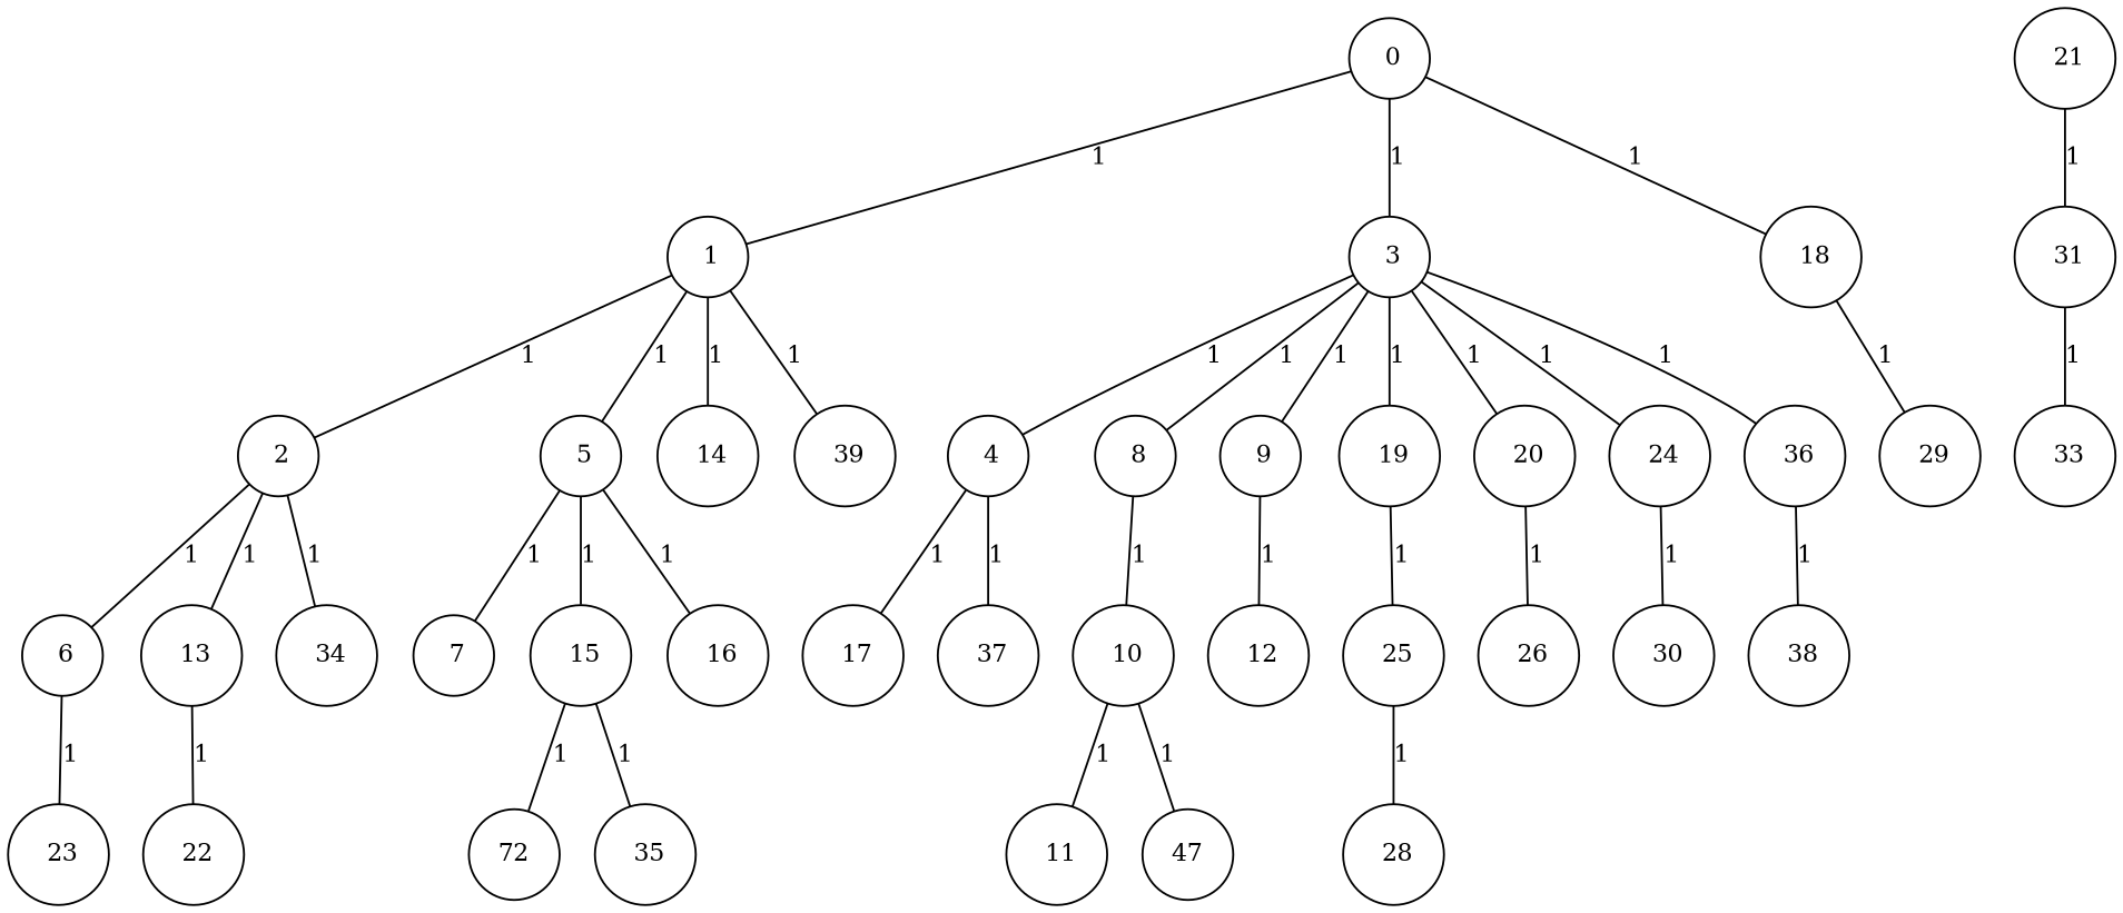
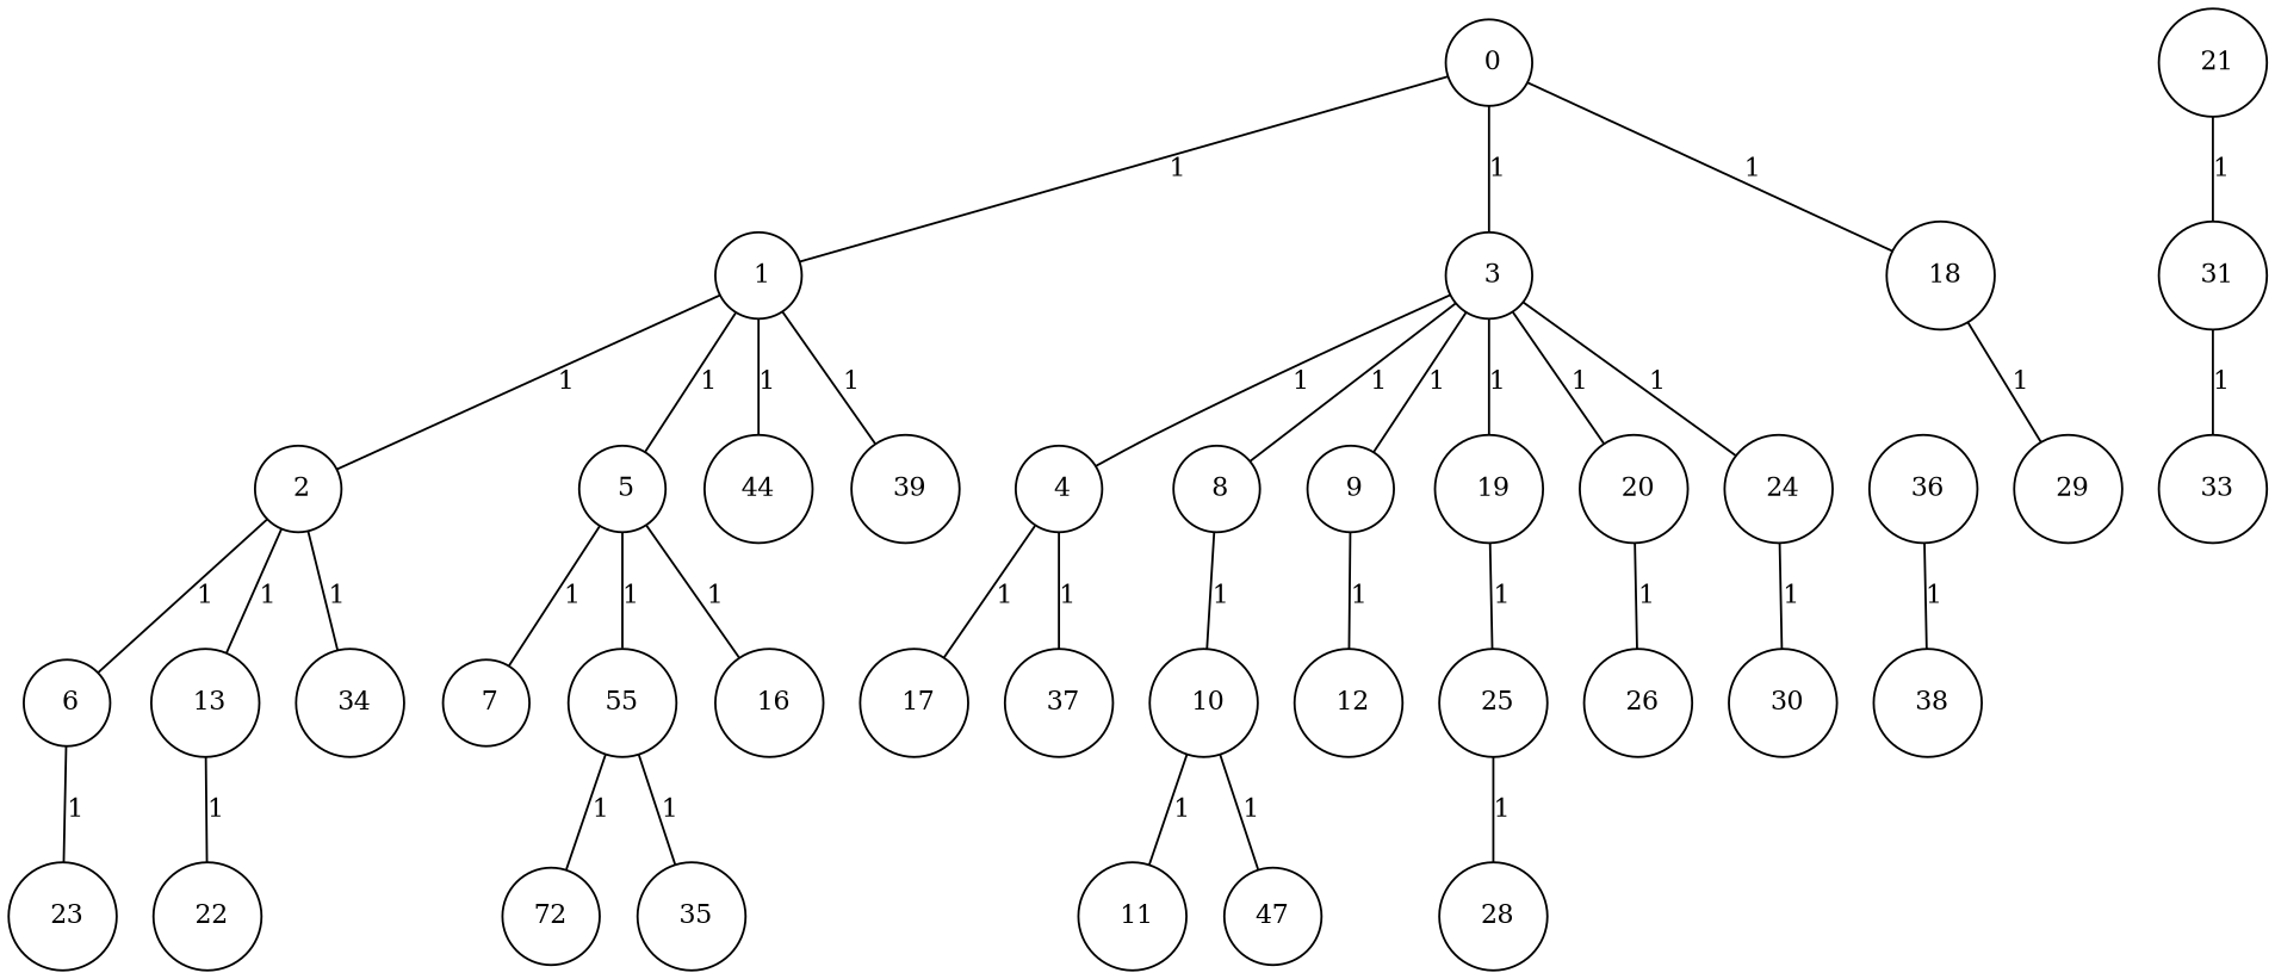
  graph {
    fixedsize="true;"
    node [color=black fontsize=12 hight=.12 shape=circle]
    edge [fontsize=12]
    n1 [label=" 0" width=.12]
    n2 [label=" 1" width=.12]
    n3 [label=" 3" width=.12]
    n4 [label=" 18" width=.12]
    n5 [label=" 2" width=.12]
    n6 [label=" 5" width=.12]
-   n7 [label=" 14" width=.12]
+   n7 [label=44 width=.12]
    n8 [label=" 39" width=.12]
    n9 [label=" 4" width=.12]
    n10 [label=" 8" width=.12]
    n11 [label=" 9" width=.12]
    n12 [label=" 19" width=.12]
    n13 [label=" 20" width=.12]
    n14 [label=" 24" width=.12]
    n15 [label=" 36" width=.12]
    n16 [label=" 29" width=.12]
    n17 [label=" 6" width=.12]
    n18 [label=" 13" width=.12]
    n19 [label=" 34" width=.12]
    n20 [label=" 7" width=.12]
-   n21 [label=" 15" width=.12]
+   n21 [label=55 width=.12]
    n22 [label=" 16" width=.12]
    n23 [label=" 21" width=.12]
    n24 [label=" 31" width=.12]
    n25 [label=" 23" width=.12]
    n26 [label=" 22" width=.12]
    n27 [label=" 17" width=.12]
    n28 [label=" 37" width=.12]
    n29 [label=" 10" width=.12]
    n30 [label=" 12" width=.12]
    n31 [label=" 25" width=.12]
    n32 [label=" 26" width=.12]
    n33 [label=" 30" width=.12]
    n34 [label=" 38" width=.12]
    n35 [label=72 width=.12]
    n36 [label=" 35" width=.12]
    n37 [label=" 11" width=.12]
    n38 [label=47 width=.12]
    n39 [label=" 28" width=.12]
    n40 [label=" 33" width=.12]
    n1 -- n2 [label=1]
    n1 -- n3 [label=1]
    n1 -- n4 [label=1]
    n2 -- n5 [label=1]
    n2 -- n6 [label=1]
    n2 -- n7 [label=1]
    n2 -- n8 [label=1]
    n3 -- n9 [label=1]
    n3 -- n10 [label=1]
    n3 -- n11 [label=1]
    n3 -- n12 [label=1]
    n3 -- n13 [label=1]
    n3 -- n14 [label=1]
-   n3 -- n15 [label=1]
    n4 -- n16 [label=1]
    n5 -- n17 [label=1]
    n5 -- n18 [label=1]
    n5 -- n19 [label=1]
    n6 -- n20 [label=1]
    n6 -- n21 [label=1]
    n6 -- n22 [label=1]
    n9 -- n27 [label=1]
    n9 -- n28 [label=1]
    n10 -- n29 [label=1]
    n11 -- n30 [label=1]
    n12 -- n31 [label=1]
    n13 -- n32 [label=1]
    n14 -- n33 [label=1]
    n15 -- n34 [label=1]
    n17 -- n25 [label=1]
    n18 -- n26 [label=1]
    n21 -- n35 [label=1]
    n21 -- n36 [label=1]
    n23 -- n24 [label=1]
    n24 -- n40 [label=1]
    n29 -- n37 [label=1]
    n29 -- n38 [label=1]
    n31 -- n39 [label=1]
  }
